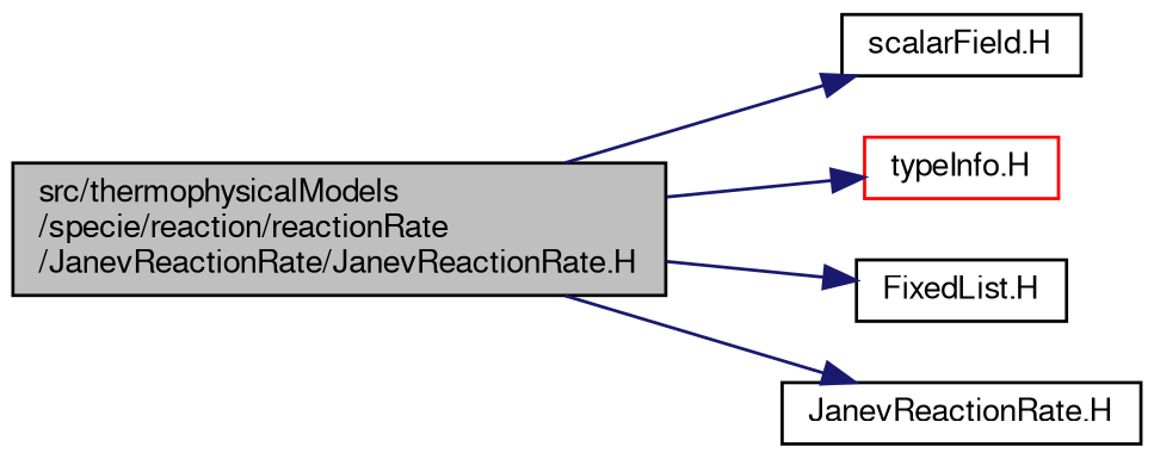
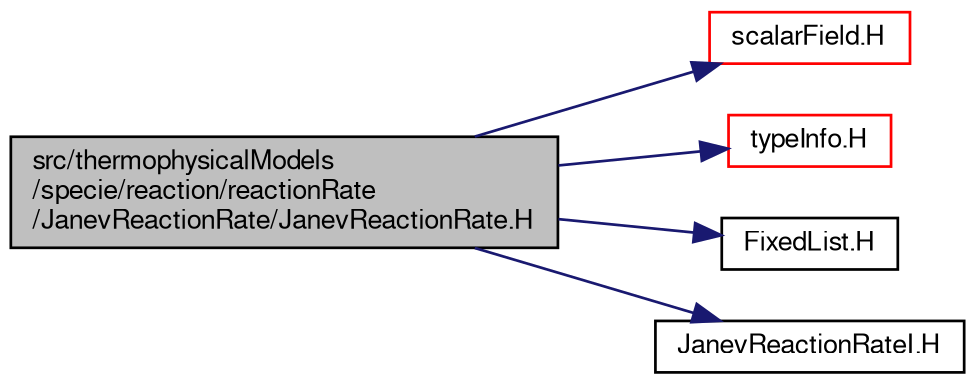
  digraph {
    rankdir=LR
    node [color=black fontname=FreeSans fontsize=10 shape=record]
    edge [color=midnightblue fontname=FreeSans fontsize=10 labelfontname=FreeSans labelfontsize=10 style=solid]
    n1 [fillcolor=grey75 fontcolor=black height=0.2 label="src/thermophysicalModels\l/specie/reaction/reactionRate\l/JanevReactionRate/JanevReactionRate.H" style=filled width=0.4]
-   n2 [height=0.2 label="scalarField.H" width=0.4]
+   n2 [color=red height=0.2 label="scalarField.H" width=0.4]
    n3 [color=red height=0.2 label="typeInfo.H" width=0.4]
    n4 [height=0.2 label="FixedList.H" width=0.4]
-   n5 [height=0.2 label="JanevReactionRate.H" width=0.4]
+   n5 [height=0.2 label="JanevReactionRateI.H" width=0.4]
    n1 -> n2
    n1 -> n3
    n1 -> n4
    n1 -> n5
  }
